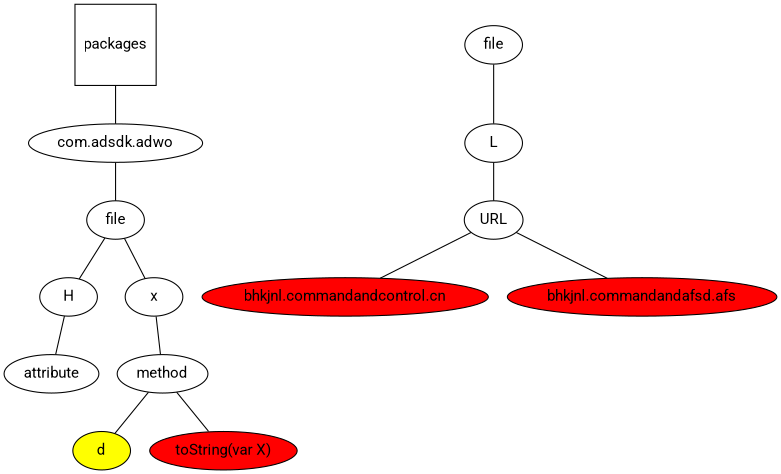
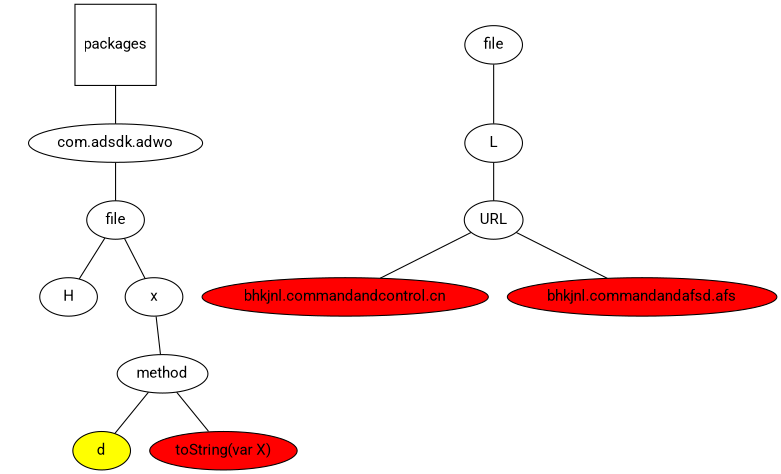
  graph {
    fontname=Roboto
    node [fontname=Roboto]
    edge [fontname=Roboto]
    packages [shape=square]
    "com.adsdk.adwo"
    n3 [label=file]
    n4 [label=H]
    n5 [label=x]
-   n6 [label=attribute]
    n7 [label=method]
    n8 [fillcolor=yellow label=d style=filled]
    n9 [fillcolor=red label="toString(var X)" style=filled]
    n10 [label=file]
    n11 [label=L]
    n12 [label=URL]
    n13 [fillcolor=red label="bhkjnl.commandandcontrol.cn" style=filled]
    n14 [fillcolor=red label="bhkjnl.commandandafsd.afs" style=filled]
    packages -- "com.adsdk.adwo"
    "com.adsdk.adwo" -- n3
    n3 -- n4
    n3 -- n5
-   n4 -- n6
    n5 -- n7
    n7 -- n8
    n7 -- n9
    n10 -- n11
    n11 -- n12
    n12 -- n13
    n12 -- n14
  }
